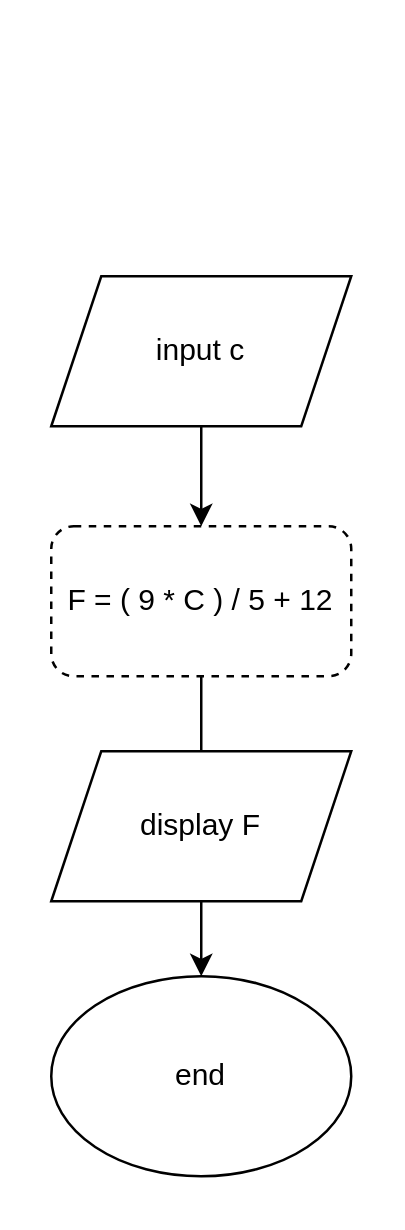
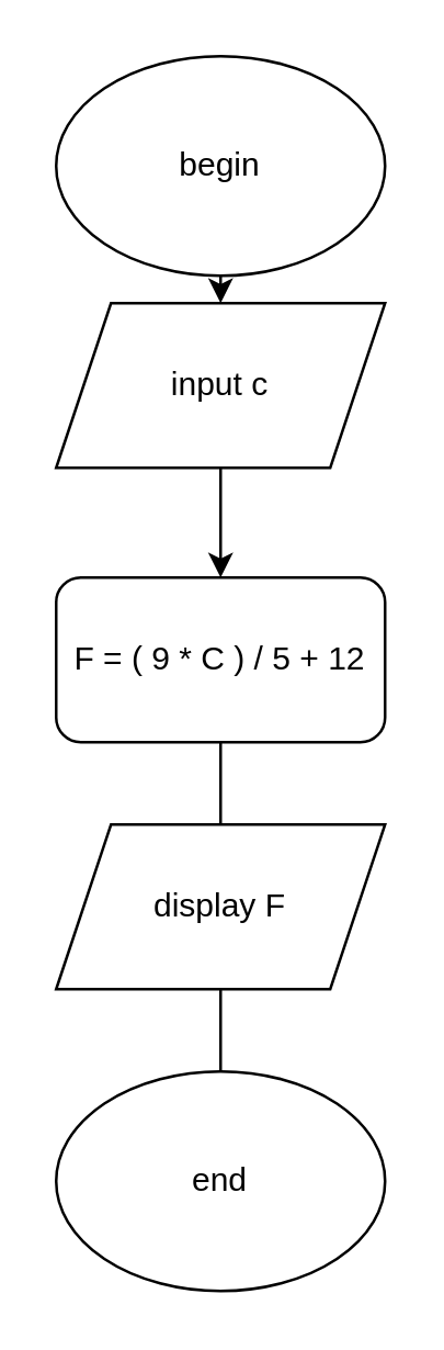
  <mxCell id="0" />
  <mxCell id="1" parent="0" />
+ <mxCell id="2" value="begin" style="ellipse;whiteSpace=wrap;html=1;" vertex="1" parent="1"><mxGeometry x="20" width="120" height="80" as="geometry" y="20" /></mxCell>
  <mxCell id="3" style="edgeStyle=orthogonalEdgeStyle;rounded=0;orthogonalLoop=1;jettySize=auto;html=1;exitX=0.5;exitY=1;exitDx=0;exitDy=0;entryX=0.5;entryY=0;entryDx=0;entryDy=0;" edge="1" parent="1" source="6" target="4"><mxGeometry relative="1" as="geometry"><mxPoint x="106" y="190" as="targetPoint" /><Array as="points" /></mxGeometry></mxCell>
- <mxCell id="4" value="F = ( 9 * C ) / 5 + 12" style="rounded=1;whiteSpace=wrap;html=1;dashed=1;" vertex="1" parent="1"><mxGeometry x="20" y="210" width="120" height="60" as="geometry" /></mxCell>
+ <mxCell id="4" value="F = ( 9 * C ) / 5 + 12" style="rounded=1;whiteSpace=wrap;html=1;" vertex="1" parent="1"><mxGeometry x="20" y="210" width="120" height="60" as="geometry" /></mxCell>
  <mxCell id="5" style="edgeStyle=orthogonalEdgeStyle;rounded=0;orthogonalLoop=1;jettySize=auto;html=1;exitX=0.5;exitY=1;exitDx=0;exitDy=0;entryX=0.5;entryY=0;entryDx=0;entryDy=0;endArrow=none;" edge="1" parent="1" source="4" target="7"><mxGeometry relative="1" as="geometry"><mxPoint x="-44" y="210" as="targetPoint" /><Array as="points"><mxPoint x="80" y="280" /><mxPoint x="80" y="280" /></Array></mxGeometry></mxCell>
  <mxCell id="6" value="input c" style="shape=parallelogram;perimeter=parallelogramPerimeter;whiteSpace=wrap;html=1;fixedSize=1;" vertex="1" parent="1"><mxGeometry x="20" y="110" width="120" height="60" as="geometry" /></mxCell>
  <mxCell id="7" value="display F" style="shape=parallelogram;perimeter=parallelogramPerimeter;whiteSpace=wrap;html=1;fixedSize=1;" vertex="1" parent="1"><mxGeometry x="20" y="300" width="120" height="60" as="geometry" /></mxCell>
  <mxCell id="8" value="end&lt;br&gt;" style="ellipse;whiteSpace=wrap;html=1;" vertex="1" parent="1"><mxGeometry x="20" y="390" width="120" height="80" as="geometry" /></mxCell>
- <mxCell id="10" value="" style="endArrow=classic;html=1;rounded=0;exitX=0.5;exitY=1;exitDx=0;exitDy=0;entryX=0.5;entryY=0;entryDx=0;entryDy=0;" edge="1" parent="1" source="7" target="8"><mxGeometry width="50" height="50" relative="1" as="geometry"><mxPoint x="226" y="370" as="sourcePoint" /><mxPoint x="226" y="390" as="targetPoint" /><Array as="points" /></mxGeometry></mxCell>
+ <mxCell id="9" value="" style="endArrow=classic;html=1;rounded=0;exitX=0.5;exitY=1;exitDx=0;exitDy=0;entryX=0.5;entryY=0;entryDx=0;entryDy=0;" edge="1" parent="1" source="2" target="6"><mxGeometry width="50" height="50" relative="1" as="geometry"><mxPoint x="-94" y="170" as="sourcePoint" /><mxPoint x="-44" y="120" as="targetPoint" /></mxGeometry></mxCell>
+ <mxCell id="10" value="" style="endArrow=none;html=1;rounded=0;exitX=0.5;exitY=1;exitDx=0;exitDy=0;entryX=0.5;entryY=0;entryDx=0;entryDy=0;" edge="1" parent="1" source="7" target="8"><mxGeometry width="50" height="50" relative="1" as="geometry"><mxPoint x="226" y="370" as="sourcePoint" /><mxPoint x="226" y="390" as="targetPoint" /><Array as="points" /></mxGeometry></mxCell>
